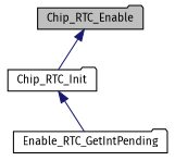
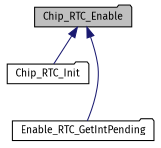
  digraph {
    fontname="Fira Sans"
    rankdir=TB
    node [color=black fillcolor=white fontname="Fira Sans" fontsize=10 shape=folder style=filled]
    edge [color=midnightblue dir=back fontname="Fira Sans" fontsize=10 labelfontname=FreeSans labelfontsize=10 style=solid]
    n1 [fillcolor=grey75 fontcolor=black height=0.2 label=Chip_RTC_Enable width=0.4]
    n2 [height=0.2 label=Chip_RTC_Init width=0.4]
    n3 [height=0.2 label=Enable_RTC_GetIntPending width=0.4]
    n1 -> n2
-   n2 -> n3
+   n1 -> n3
  }
